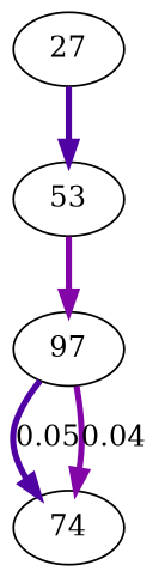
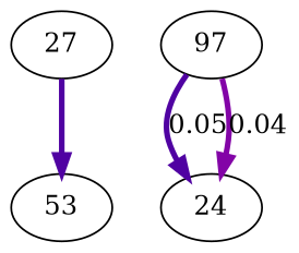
  digraph {
    edge [color="#5002a2" penwidth=3]
    27
    53
    97
-   74
+   74 [label=24]
    27 -> 53
-   53 -> 97 [color="#8304a7"]
    97 -> 74 [label=0.05]
    97 -> 74 [color="#8304a7" label=0.04]
  }
